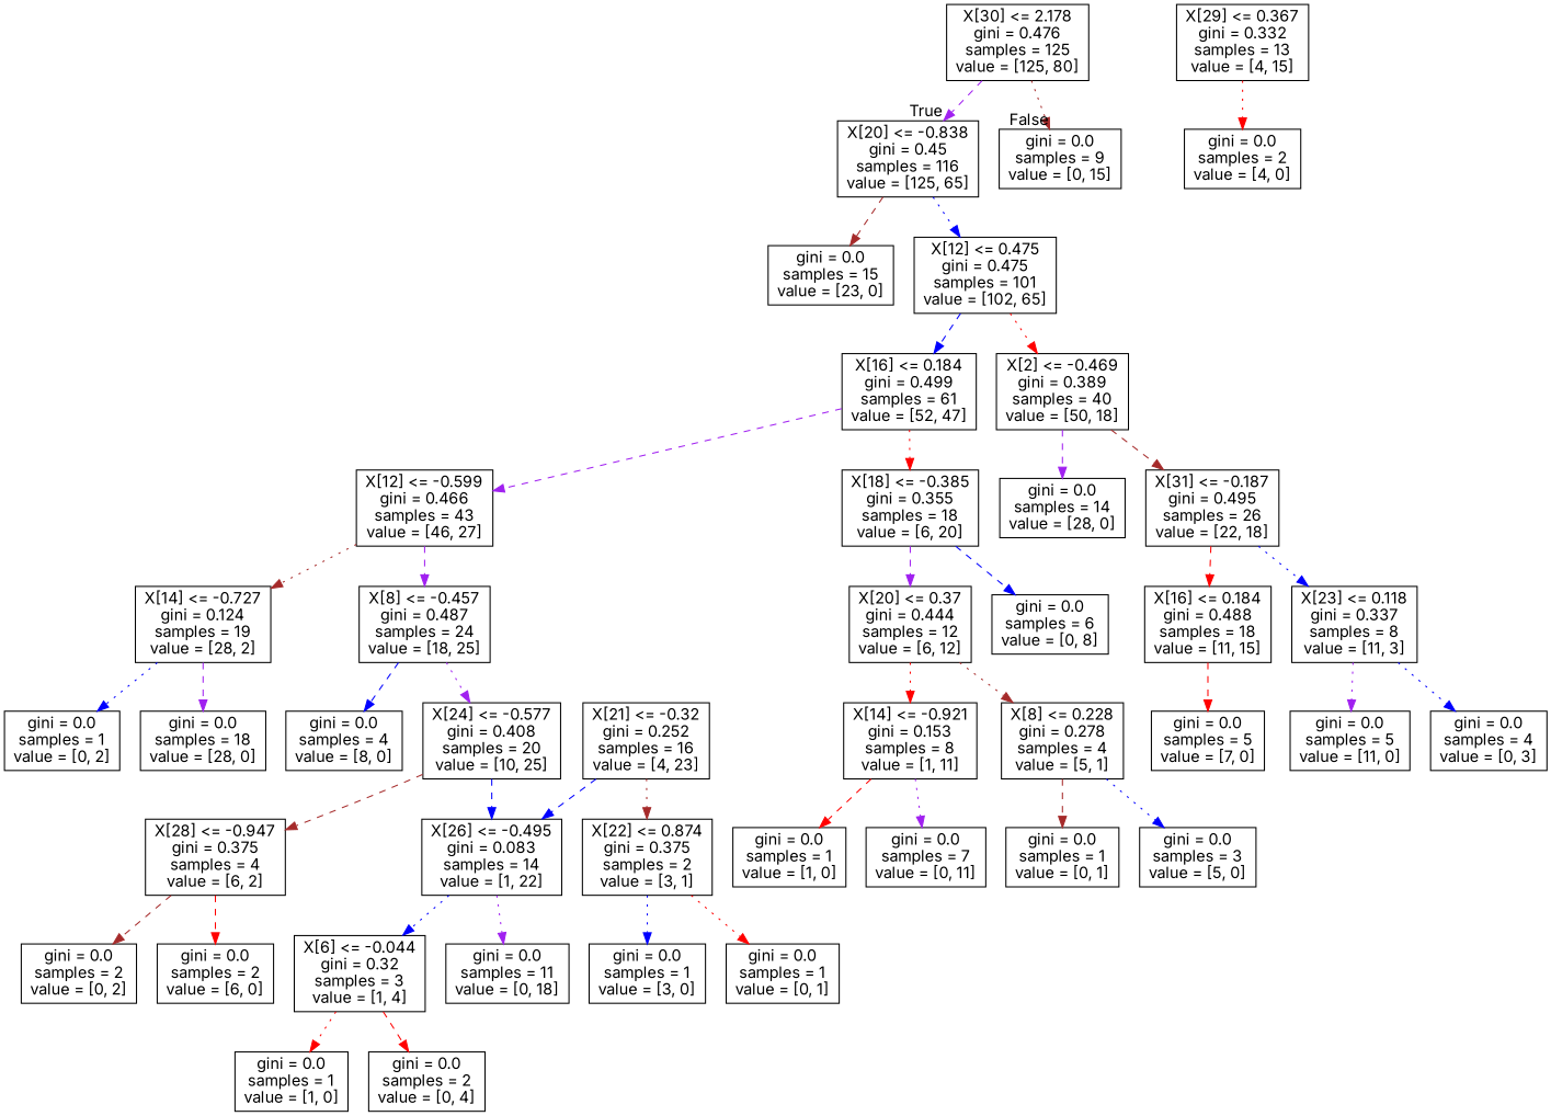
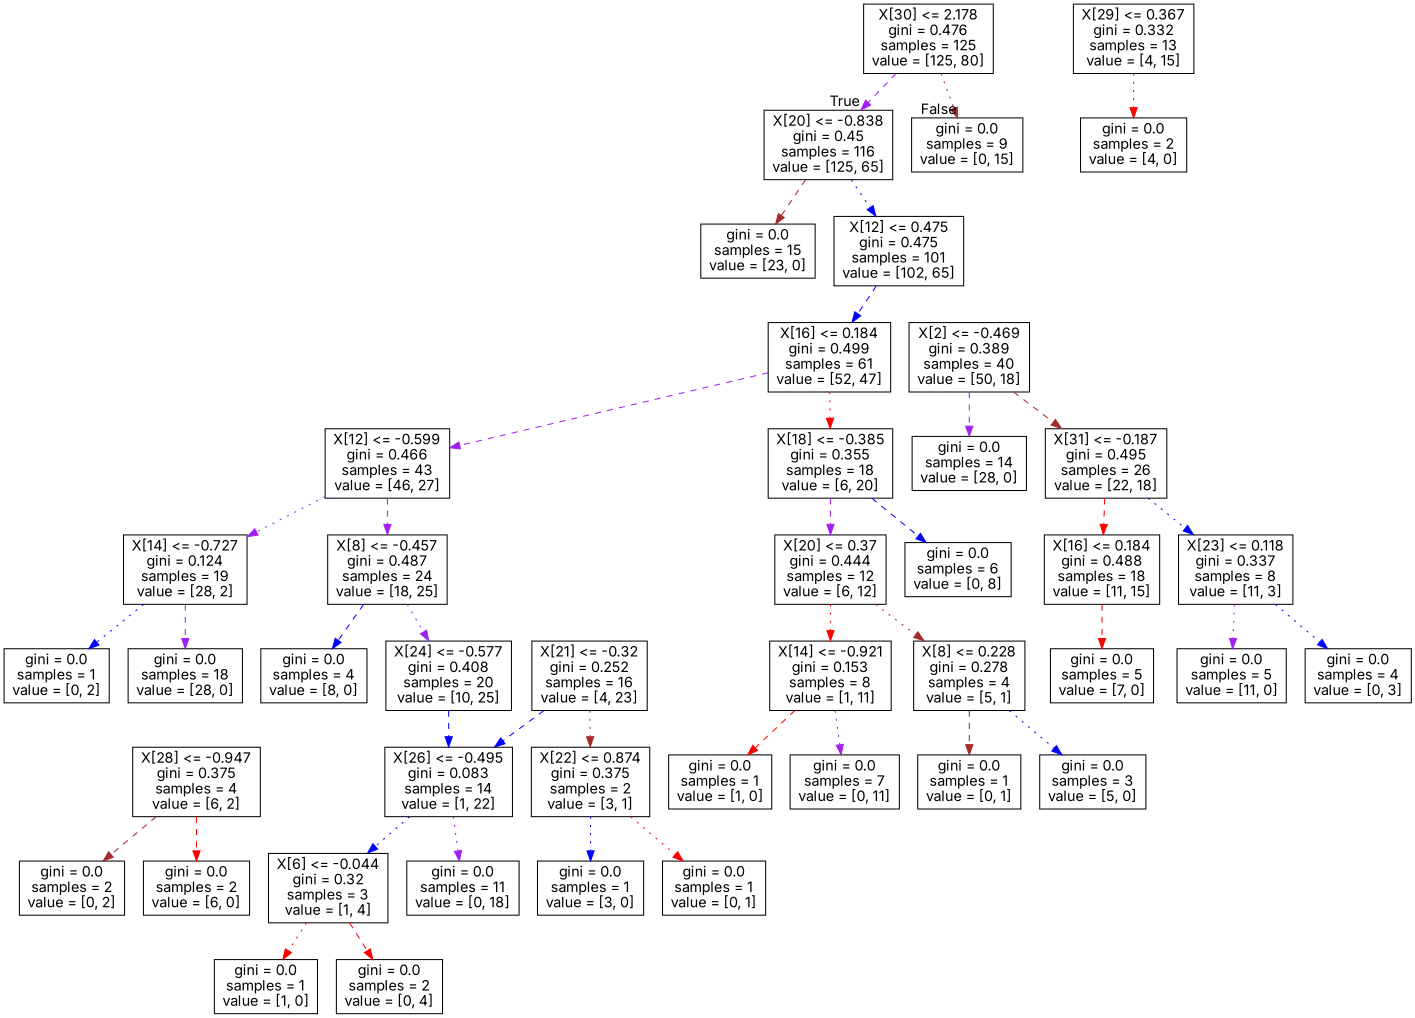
  digraph {
    fontname=Inter
    node [fontname=Inter shape=box]
    edge [color=blue fontname=Inter style=dashed]
    n1 [label="X[30] <= 2.178\ngini = 0.476\nsamples = 125\nvalue = [125, 80]"]
    n2 [label="X[20] <= -0.838\ngini = 0.45\nsamples = 116\nvalue = [125, 65]"]
    n3 [label="gini = 0.0\nsamples = 9\nvalue = [0, 15]"]
    n4 [label="gini = 0.0\nsamples = 15\nvalue = [23, 0]"]
    n5 [label="X[12] <= 0.475\ngini = 0.475\nsamples = 101\nvalue = [102, 65]"]
    n6 [label="X[16] <= 0.184\ngini = 0.499\nsamples = 61\nvalue = [52, 47]"]
    n7 [label="X[2] <= -0.469\ngini = 0.389\nsamples = 40\nvalue = [50, 18]"]
    n8 [label="X[12] <= -0.599\ngini = 0.466\nsamples = 43\nvalue = [46, 27]"]
    n9 [label="X[18] <= -0.385\ngini = 0.355\nsamples = 18\nvalue = [6, 20]"]
    n10 [label="gini = 0.0\nsamples = 14\nvalue = [28, 0]"]
    n11 [label="X[31] <= -0.187\ngini = 0.495\nsamples = 26\nvalue = [22, 18]"]
    n12 [label="X[14] <= -0.727\ngini = 0.124\nsamples = 19\nvalue = [28, 2]"]
    n13 [label="X[8] <= -0.457\ngini = 0.487\nsamples = 24\nvalue = [18, 25]"]
    n14 [label="X[20] <= 0.37\ngini = 0.444\nsamples = 12\nvalue = [6, 12]"]
    n15 [label="gini = 0.0\nsamples = 6\nvalue = [0, 8]"]
    n16 [label="gini = 0.0\nsamples = 1\nvalue = [0, 2]"]
    n17 [label="gini = 0.0\nsamples = 18\nvalue = [28, 0]"]
    n18 [label="gini = 0.0\nsamples = 4\nvalue = [8, 0]"]
    n19 [label="X[24] <= -0.577\ngini = 0.408\nsamples = 20\nvalue = [10, 25]"]
    n20 [label="X[28] <= -0.947\ngini = 0.375\nsamples = 4\nvalue = [6, 2]"]
    n21 [label="X[26] <= -0.495\ngini = 0.083\nsamples = 14\nvalue = [1, 22]"]
    n22 [label="gini = 0.0\nsamples = 2\nvalue = [0, 2]"]
    n23 [label="gini = 0.0\nsamples = 2\nvalue = [6, 0]"]
    n24 [label="X[21] <= -0.32\ngini = 0.252\nsamples = 16\nvalue = [4, 23]"]
    n25 [label="X[22] <= 0.874\ngini = 0.375\nsamples = 2\nvalue = [3, 1]"]
    n26 [label="X[6] <= -0.044\ngini = 0.32\nsamples = 3\nvalue = [1, 4]"]
    n27 [label="gini = 0.0\nsamples = 11\nvalue = [0, 18]"]
    n28 [label="gini = 0.0\nsamples = 1\nvalue = [3, 0]"]
    n29 [label="gini = 0.0\nsamples = 1\nvalue = [0, 1]"]
    n30 [label="gini = 0.0\nsamples = 1\nvalue = [1, 0]"]
    n31 [label="gini = 0.0\nsamples = 2\nvalue = [0, 4]"]
    n32 [label="X[14] <= -0.921\ngini = 0.153\nsamples = 8\nvalue = [1, 11]"]
    n33 [label="X[8] <= 0.228\ngini = 0.278\nsamples = 4\nvalue = [5, 1]"]
    n34 [label="gini = 0.0\nsamples = 1\nvalue = [1, 0]"]
    n35 [label="gini = 0.0\nsamples = 7\nvalue = [0, 11]"]
    n36 [label="gini = 0.0\nsamples = 1\nvalue = [0, 1]"]
    n37 [label="gini = 0.0\nsamples = 3\nvalue = [5, 0]"]
    n38 [label="X[16] <= 0.184\ngini = 0.488\nsamples = 18\nvalue = [11, 15]"]
    n39 [label="X[23] <= 0.118\ngini = 0.337\nsamples = 8\nvalue = [11, 3]"]
    n40 [label="gini = 0.0\nsamples = 5\nvalue = [7, 0]"]
    n41 [label="gini = 0.0\nsamples = 5\nvalue = [11, 0]"]
    n42 [label="gini = 0.0\nsamples = 4\nvalue = [0, 3]"]
    n43 [label="X[29] <= 0.367\ngini = 0.332\nsamples = 13\nvalue = [4, 15]"]
    n44 [label="gini = 0.0\nsamples = 2\nvalue = [4, 0]"]
    n1 -> n2 [color=purple headlabel=True labelangle=45 labeldistance=2.5]
    n1 -> n3 [color=brown headlabel=False labelangle=-45 labeldistance=2.5 style=dotted]
    n2 -> n4 [color=brown]
    n2 -> n5 [style=dotted]
    n5 -> n6
-   n5 -> n7 [color=red style=dotted]
    n6 -> n8 [color=purple]
    n6 -> n9 [color=red style=dotted]
    n7 -> n10 [color=purple]
    n7 -> n11 [color=brown]
-   n8 -> n12 [color=brown style=dotted]
+   n8 -> n12 [color=purple style=dotted]
    n8 -> n13 [color=purple]
    n9 -> n14 [color=purple]
    n9 -> n15
    n11 -> n38 [color=red]
    n11 -> n39 [style=dotted]
    n12 -> n16 [style=dotted]
    n12 -> n17 [color=purple]
    n13 -> n18
    n13 -> n19 [color=purple style=dotted]
    n14 -> n32 [color=red style=dotted]
    n14 -> n33 [color=brown style=dotted]
-   n19 -> n20 [color=brown]
    n19 -> n21
    n20 -> n22 [color=brown]
    n20 -> n23 [color=red]
    n21 -> n26 [style=dotted]
    n21 -> n27 [color=purple style=dotted]
    n24 -> n21
    n24 -> n25 [color=brown style=dotted]
    n25 -> n28 [style=dotted]
    n25 -> n29 [color=red style=dotted]
    n26 -> n30 [color=red style=dotted]
    n26 -> n31 [color=red]
    n32 -> n34 [color=red]
    n32 -> n35 [color=purple style=dotted]
    n33 -> n36 [color=brown]
    n33 -> n37 [style=dotted]
    n38 -> n40 [color=red]
    n39 -> n41 [color=purple style=dotted]
    n39 -> n42 [style=dotted]
    n43 -> n44 [color=red style=dotted]
  }
